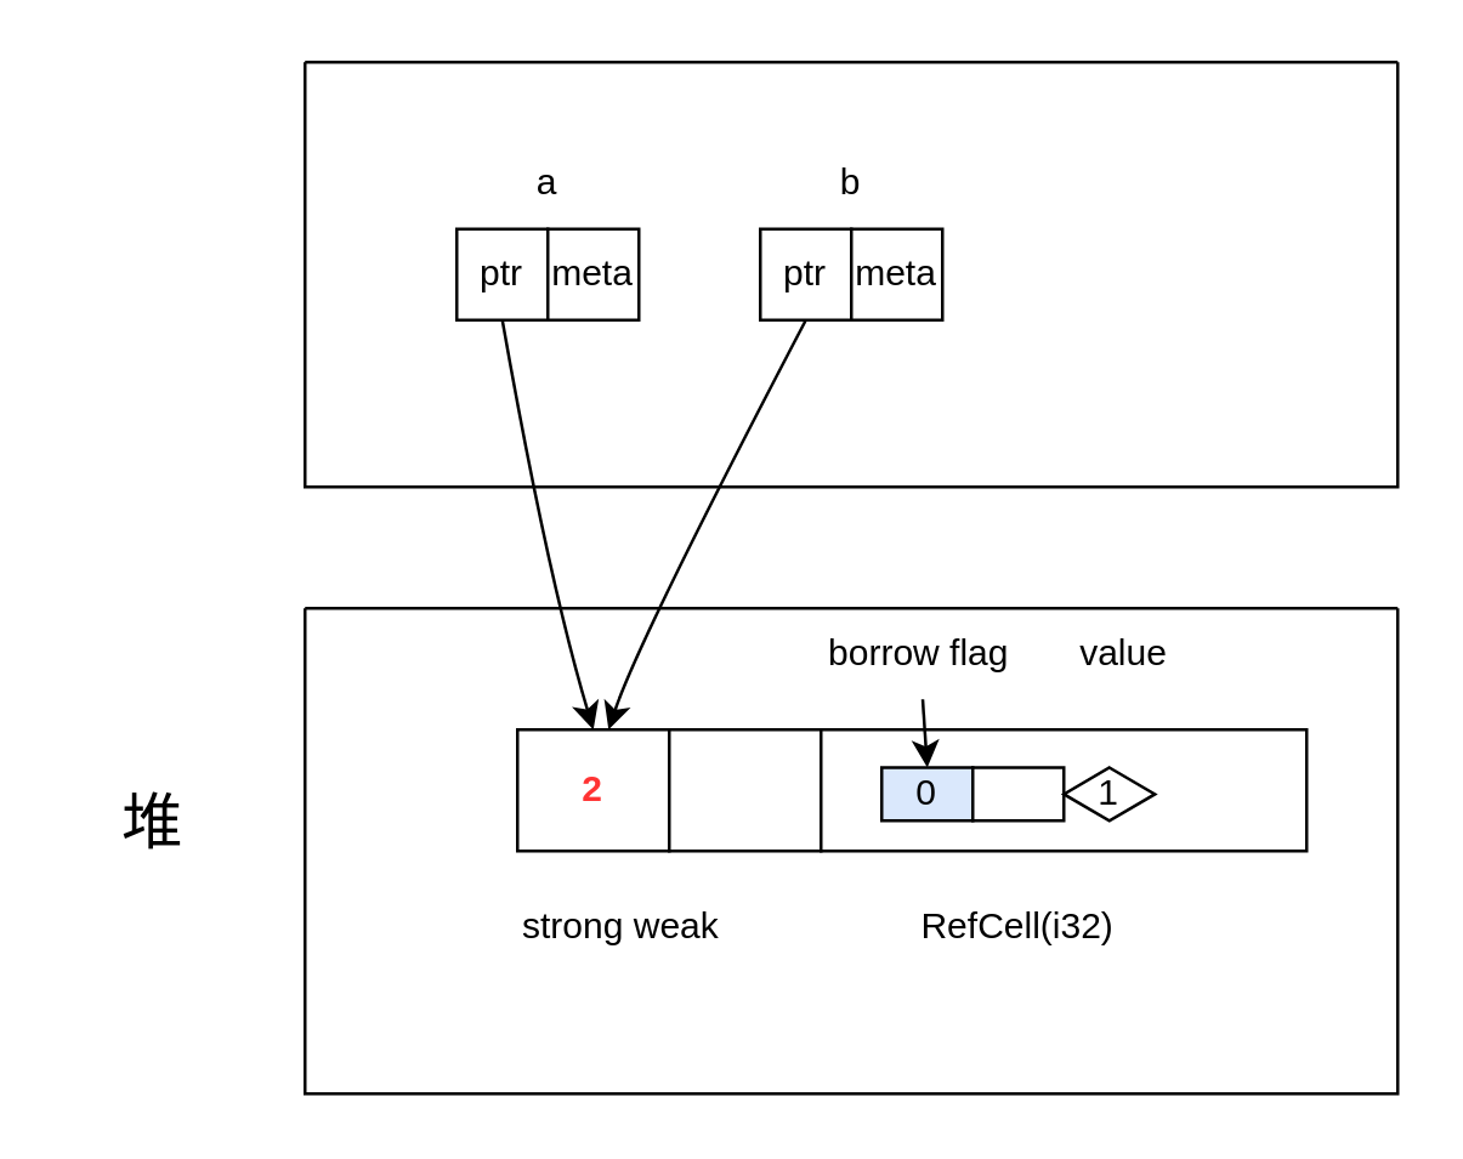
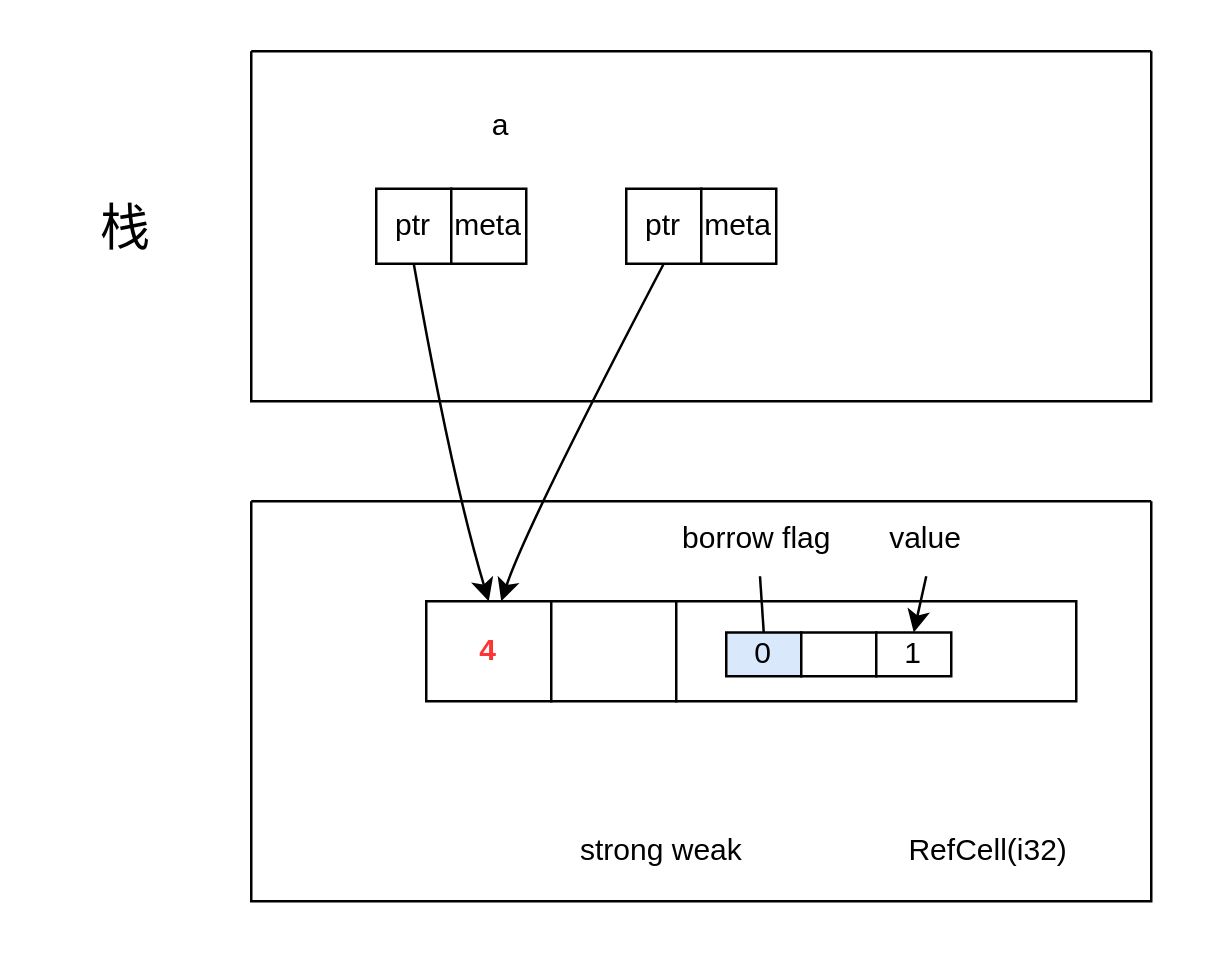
  <mxCell id="0" />
  <mxCell id="1" parent="0" />
  <mxCell id="2" value="" style="swimlane;startSize=0;" vertex="1" parent="1"><mxGeometry x="100" y="20" width="360" height="140" as="geometry" /></mxCell>
  <mxCell id="3" value="ptr" style="rounded=0;whiteSpace=wrap;html=1;" vertex="1" parent="2"><mxGeometry x="150" y="55" width="30" height="30" as="geometry" /></mxCell>
  <mxCell id="4" value="meta" style="rounded=0;whiteSpace=wrap;html=1;" vertex="1" parent="2"><mxGeometry x="180" y="55" width="30" height="30" as="geometry" /></mxCell>
- <mxCell id="5" value="b" style="text;html=1;strokeColor=none;fillColor=none;align=center;verticalAlign=middle;whiteSpace=wrap;rounded=0;" vertex="1" parent="2"><mxGeometry x="150" y="25" width="60" height="30" as="geometry" /></mxCell>
- <mxCell id="7" value="&lt;font style=&quot;font-size: 20px;&quot;&gt;堆&lt;/font&gt;" style="text;html=1;strokeColor=none;fillColor=none;align=center;verticalAlign=middle;whiteSpace=wrap;rounded=0;" vertex="1" parent="1"><mxGeometry x="20" y="255" width="60" height="30" as="geometry" /></mxCell>
+ <mxCell id="6" value="&lt;font style=&quot;font-size: 20px;&quot;&gt;栈&lt;/font&gt;" style="text;html=1;strokeColor=none;fillColor=none;align=center;verticalAlign=middle;whiteSpace=wrap;rounded=0;" vertex="1" parent="1"><mxGeometry x="20" y="75" width="60" height="30" as="geometry" /></mxCell>
  <mxCell id="8" value="ptr" style="rounded=0;whiteSpace=wrap;html=1;" vertex="1" parent="1"><mxGeometry x="150" y="75" width="30" height="30" as="geometry" /></mxCell>
  <mxCell id="9" value="meta" style="rounded=0;whiteSpace=wrap;html=1;" vertex="1" parent="1"><mxGeometry x="180" y="75" width="30" height="30" as="geometry" /></mxCell>
- <mxCell id="10" value="a" style="text;html=1;strokeColor=none;fillColor=none;align=center;verticalAlign=middle;whiteSpace=wrap;rounded=0;" vertex="1" parent="1"><mxGeometry x="150" y="45" width="60" height="30" as="geometry" /></mxCell>
+ <mxCell id="10" value="a" style="text;html=1;strokeColor=none;fillColor=none;align=center;verticalAlign=middle;whiteSpace=wrap;rounded=0;" vertex="1" parent="1"><mxGeometry x="170" y="35" width="60" height="30" as="geometry" /></mxCell>
  <mxCell id="11" value="" style="swimlane;startSize=0;" vertex="1" parent="1"><mxGeometry x="100" y="200" width="360" height="160" as="geometry" /></mxCell>
- <mxCell id="12" value="&lt;b&gt;&lt;font color=&quot;#ff3333&quot;&gt;2&lt;/font&gt;&lt;/b&gt;" style="rounded=0;whiteSpace=wrap;html=1;" vertex="1" parent="11"><mxGeometry x="70" y="40" width="50" height="40" as="geometry" /></mxCell>
+ <mxCell id="12" value="&lt;b&gt;&lt;font color=&quot;#ff3333&quot;&gt;4&lt;/font&gt;&lt;/b&gt;" style="rounded=0;whiteSpace=wrap;html=1;" vertex="1" parent="11"><mxGeometry x="70" y="40" width="50" height="40" as="geometry" /></mxCell>
  <mxCell id="13" value="" style="rounded=0;whiteSpace=wrap;html=1;" vertex="1" parent="11"><mxGeometry x="120" y="40" width="50" height="40" as="geometry" /></mxCell>
  <mxCell id="14" value="" style="rounded=0;whiteSpace=wrap;html=1;" vertex="1" parent="11"><mxGeometry x="170" y="40" width="160" height="40" as="geometry" /></mxCell>
- <mxCell id="15" value="strong weak&amp;nbsp; &amp;nbsp; &amp;nbsp; &amp;nbsp; &amp;nbsp; &amp;nbsp; &amp;nbsp; &amp;nbsp; &amp;nbsp; &amp;nbsp; RefCell(i32)" style="text;html=1;strokeColor=none;fillColor=none;align=left;verticalAlign=middle;whiteSpace=wrap;rounded=0;fontColor=#000000;" vertex="1" parent="11"><mxGeometry x="70" y="90" width="220" height="30" as="geometry" /></mxCell>
+ <mxCell id="15" value="strong weak&amp;nbsp; &amp;nbsp; &amp;nbsp; &amp;nbsp; &amp;nbsp; &amp;nbsp; &amp;nbsp; &amp;nbsp; &amp;nbsp; &amp;nbsp; RefCell(i32)" style="text;html=1;strokeColor=none;fillColor=none;align=left;verticalAlign=middle;whiteSpace=wrap;rounded=0;fontColor=#000000;" vertex="1" parent="11"><mxGeometry x="130" y="125" width="220" height="30" as="geometry" /></mxCell>
  <mxCell id="16" value="0" style="rounded=0;whiteSpace=wrap;html=1;fillColor=#dae8fc;" vertex="1" parent="11"><mxGeometry x="190" y="52.5" width="30" height="17.5" as="geometry" /></mxCell>
  <mxCell id="17" value="" style="rounded=0;whiteSpace=wrap;html=1;" vertex="1" parent="11"><mxGeometry x="220" y="52.5" width="30" height="17.5" as="geometry" /></mxCell>
- <mxCell id="18" value="1" style="rhombus;whiteSpace=wrap;html=1;" vertex="1" parent="11"><mxGeometry x="250" y="52.5" width="30" height="17.5" as="geometry" /></mxCell>
+ <mxCell id="18" value="1" style="rounded=0;whiteSpace=wrap;html=1;" vertex="1" parent="11"><mxGeometry x="250" y="52.5" width="30" height="17.5" as="geometry" /></mxCell>
  <mxCell id="19" value="borrow flag" style="text;html=1;strokeColor=none;fillColor=none;align=center;verticalAlign=middle;whiteSpace=wrap;rounded=0;" vertex="1" parent="11"><mxGeometry x="165" width="75" height="30" as="geometry" /></mxCell>
  <mxCell id="20" value="value" style="text;html=1;strokeColor=none;fillColor=none;align=center;verticalAlign=middle;whiteSpace=wrap;rounded=0;" vertex="1" parent="11"><mxGeometry x="240" width="60" height="30" as="geometry" /></mxCell>
- <mxCell id="21" value="" style="endArrow=classic;html=1;rounded=0;entryX=0.5;entryY=0;entryDx=0;entryDy=0;" edge="1" parent="11" source="19" target="16"><mxGeometry width="50" height="50" relative="1" as="geometry"><mxPoint x="210" y="150" as="sourcePoint" /><mxPoint x="260" y="100" as="targetPoint" /></mxGeometry></mxCell>
+ <mxCell id="21" value="" style="endArrow=none;html=1;rounded=0;entryX=0.5;entryY=0;entryDx=0;entryDy=0;" edge="1" parent="11" source="19" target="16"><mxGeometry width="50" height="50" relative="1" as="geometry"><mxPoint x="210" y="150" as="sourcePoint" /><mxPoint x="260" y="100" as="targetPoint" /></mxGeometry></mxCell>
+ <mxCell id="22" value="" style="endArrow=classic;html=1;rounded=0;exitX=0.5;exitY=1;exitDx=0;exitDy=0;entryX=0.5;entryY=0;entryDx=0;entryDy=0;" edge="1" parent="11" source="20" target="18"><mxGeometry width="50" height="50" relative="1" as="geometry"><mxPoint x="340" y="120" as="sourcePoint" /><mxPoint x="390" y="70" as="targetPoint" /></mxGeometry></mxCell>
  <mxCell id="23" value="" style="curved=1;endArrow=classic;html=1;rounded=0;fontColor=#000000;exitX=0.5;exitY=1;exitDx=0;exitDy=0;entryX=0.5;entryY=0;entryDx=0;entryDy=0;" edge="1" parent="1" source="8" target="12"><mxGeometry width="50" height="50" relative="1" as="geometry"><mxPoint x="-10" y="240" as="sourcePoint" /><mxPoint x="40" y="190" as="targetPoint" /><Array as="points"><mxPoint x="180" y="190" /></Array></mxGeometry></mxCell>
  <mxCell id="24" value="" style="curved=1;endArrow=classic;html=1;rounded=0;fontColor=#000000;exitX=0.5;exitY=1;exitDx=0;exitDy=0;" edge="1" parent="1" source="3"><mxGeometry width="50" height="50" relative="1" as="geometry"><mxPoint x="175" y="115" as="sourcePoint" /><mxPoint x="200" y="240" as="targetPoint" /><Array as="points"><mxPoint x="210" y="210" /></Array></mxGeometry></mxCell>
